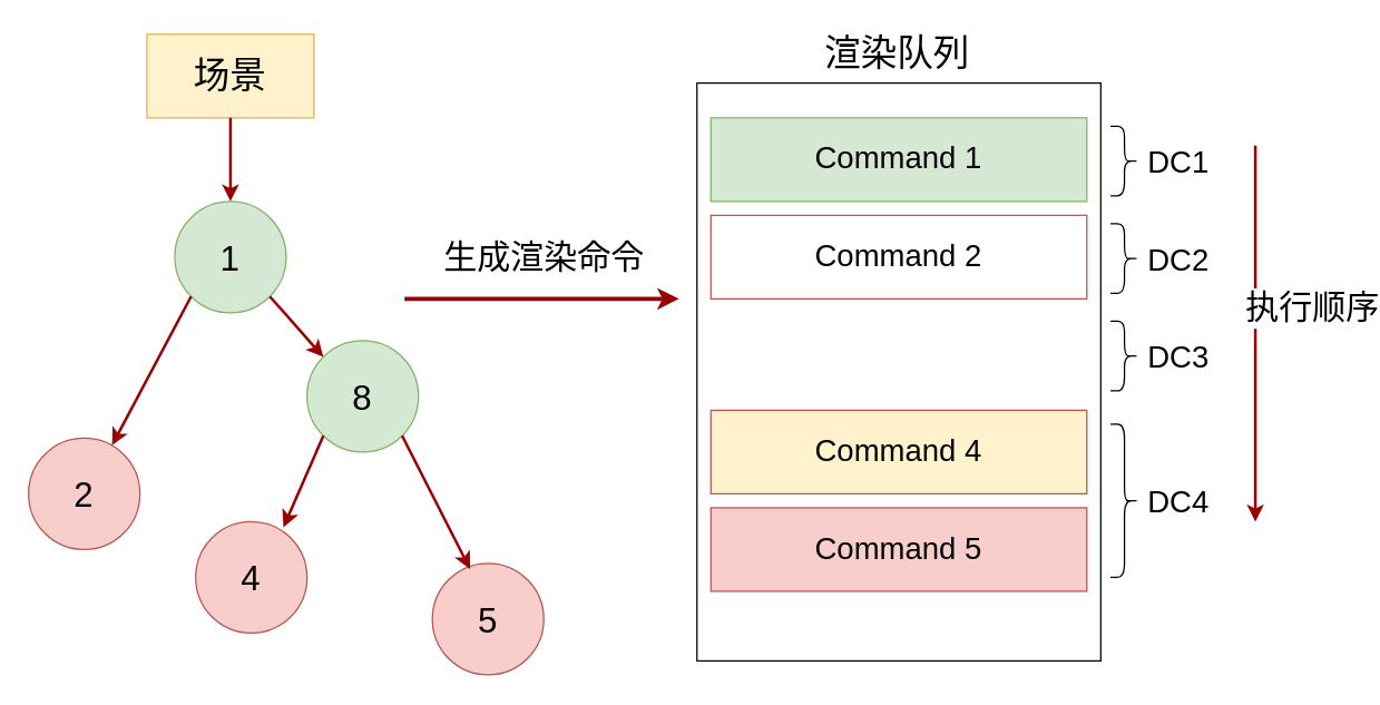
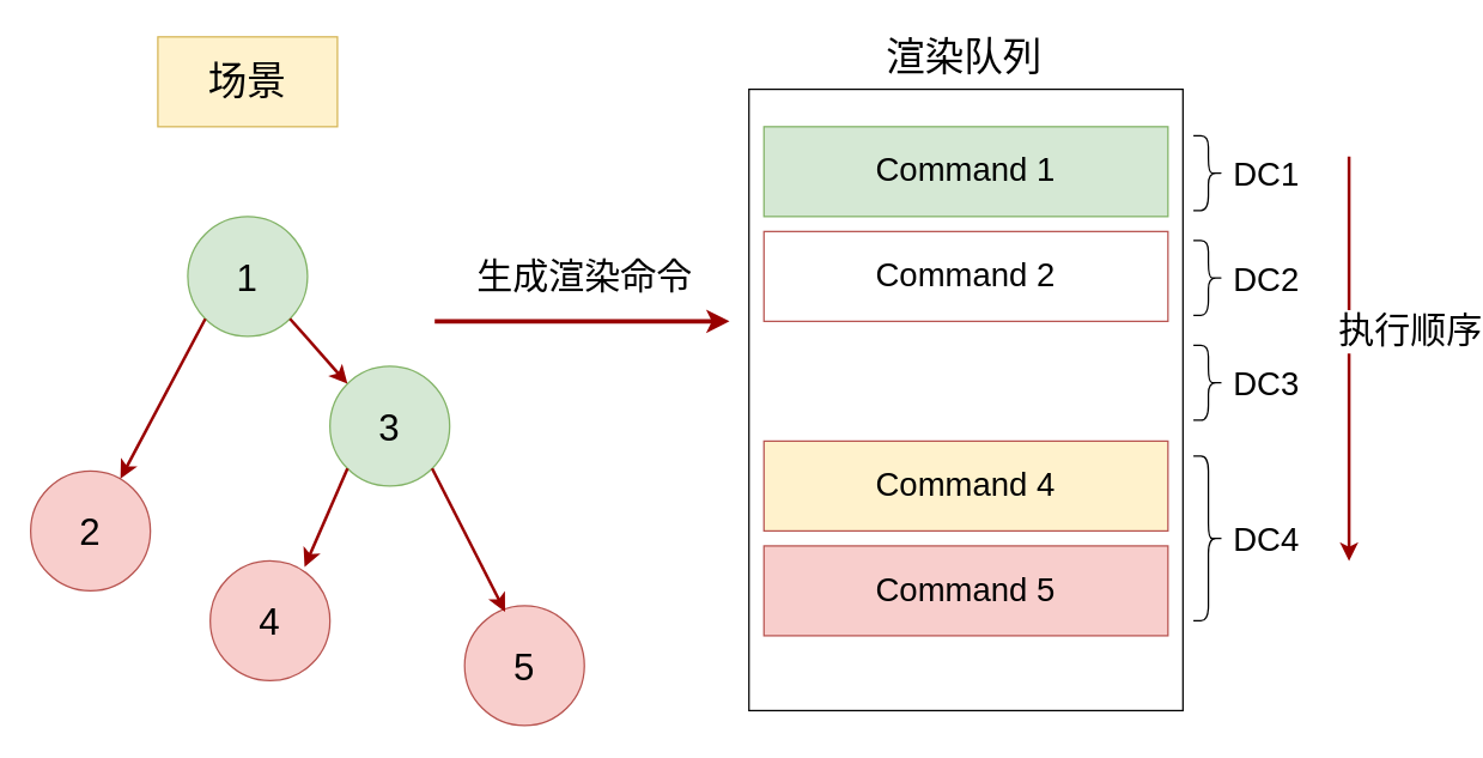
  <mxCell id="0" />
  <mxCell id="1" parent="0" />
  <mxCell id="2" value="&lt;font style=&quot;font-size: 26px&quot;&gt;场景&lt;/font&gt;" style="rounded=0;whiteSpace=wrap;html=1;fillColor=#fff2cc;strokeColor=#d6b656;" vertex="1" parent="1"><mxGeometry x="105" y="24" width="120" height="60" as="geometry" /></mxCell>
  <mxCell id="3" value="&lt;font style=&quot;font-size: 25px&quot;&gt;1&lt;/font&gt;" style="ellipse;whiteSpace=wrap;html=1;aspect=fixed;fillColor=#d5e8d4;strokeColor=#82b366;" vertex="1" parent="1"><mxGeometry x="125" y="144" width="80" height="80" as="geometry" /></mxCell>
- <mxCell id="4" style="edgeStyle=none;comic=0;orthogonalLoop=1;jettySize=auto;html=1;exitX=0.5;exitY=1;exitDx=0;exitDy=0;strokeColor=#990000;strokeWidth=2;fontColor=#000000;fontSize=14;entryX=0.5;entryY=0;entryDx=0;entryDy=0;" edge="1" parent="1" source="2" target="3"><mxGeometry relative="1" as="geometry"><mxPoint x="167.5" y="94" as="sourcePoint" /><mxPoint x="167.5" y="300" as="targetPoint" /></mxGeometry></mxCell>
  <mxCell id="5" value="&lt;font style=&quot;font-size: 25px&quot;&gt;2&lt;/font&gt;" style="ellipse;whiteSpace=wrap;html=1;aspect=fixed;fillColor=#f8cecc;strokeColor=#b85450;" vertex="1" parent="1"><mxGeometry x="20" y="314" width="80" height="80" as="geometry" /></mxCell>
  <mxCell id="6" style="edgeStyle=none;comic=0;orthogonalLoop=1;jettySize=auto;html=1;exitX=0;exitY=1;exitDx=0;exitDy=0;strokeColor=#990000;strokeWidth=2;fontColor=#000000;fontSize=14;entryX=0.75;entryY=0.063;entryDx=0;entryDy=0;entryPerimeter=0;" edge="1" parent="1" source="3" target="5"><mxGeometry relative="1" as="geometry"><mxPoint x="165" y="244" as="sourcePoint" /><mxPoint x="165" y="304" as="targetPoint" /></mxGeometry></mxCell>
- <mxCell id="7" value="&lt;font style=&quot;font-size: 25px&quot;&gt;8&lt;/font&gt;" style="ellipse;whiteSpace=wrap;html=1;aspect=fixed;fillColor=#d5e8d4;strokeColor=#82b366;" vertex="1" parent="1"><mxGeometry x="220" y="244" width="80" height="80" as="geometry" /></mxCell>
+ <mxCell id="7" value="&lt;font style=&quot;font-size: 25px&quot;&gt;3&lt;/font&gt;" style="ellipse;whiteSpace=wrap;html=1;aspect=fixed;fillColor=#d5e8d4;strokeColor=#82b366;" vertex="1" parent="1"><mxGeometry x="220" y="244" width="80" height="80" as="geometry" /></mxCell>
  <mxCell id="8" style="edgeStyle=none;comic=0;orthogonalLoop=1;jettySize=auto;html=1;exitX=1;exitY=1;exitDx=0;exitDy=0;strokeColor=#990000;strokeWidth=2;fontColor=#000000;fontSize=14;entryX=0;entryY=0;entryDx=0;entryDy=0;" edge="1" parent="1" source="3" target="7"><mxGeometry relative="1" as="geometry"><mxPoint x="146.716" y="222.284" as="sourcePoint" /><mxPoint x="98.284" y="335.716" as="targetPoint" /></mxGeometry></mxCell>
  <mxCell id="9" value="&lt;font style=&quot;font-size: 25px&quot;&gt;4&lt;/font&gt;" style="ellipse;whiteSpace=wrap;html=1;aspect=fixed;fillColor=#f8cecc;strokeColor=#b85450;" vertex="1" parent="1"><mxGeometry x="140" y="374" width="80" height="80" as="geometry" /></mxCell>
  <mxCell id="10" value="&lt;font style=&quot;font-size: 25px&quot;&gt;5&lt;/font&gt;" style="ellipse;whiteSpace=wrap;html=1;aspect=fixed;fillColor=#f8cecc;strokeColor=#b85450;" vertex="1" parent="1"><mxGeometry x="310" y="404" width="80" height="80" as="geometry" /></mxCell>
  <mxCell id="11" style="edgeStyle=none;comic=0;orthogonalLoop=1;jettySize=auto;html=1;exitX=0;exitY=1;exitDx=0;exitDy=0;strokeColor=#990000;strokeWidth=2;fontColor=#000000;fontSize=14;entryX=0.788;entryY=0.05;entryDx=0;entryDy=0;entryPerimeter=0;" edge="1" parent="1" source="7" target="9"><mxGeometry relative="1" as="geometry"><mxPoint x="230.784" y="323.784" as="sourcePoint" /><mxPoint x="269.216" y="367.216" as="targetPoint" /></mxGeometry></mxCell>
  <mxCell id="12" style="edgeStyle=none;comic=0;orthogonalLoop=1;jettySize=auto;html=1;exitX=1;exitY=1;exitDx=0;exitDy=0;strokeColor=#990000;strokeWidth=2;fontColor=#000000;fontSize=14;entryX=0.338;entryY=0.05;entryDx=0;entryDy=0;entryPerimeter=0;" edge="1" parent="1" source="7" target="10"><mxGeometry relative="1" as="geometry"><mxPoint x="310.784" y="343.784" as="sourcePoint" /><mxPoint x="349.216" y="387.216" as="targetPoint" /></mxGeometry></mxCell>
  <mxCell id="13" style="edgeStyle=none;comic=0;orthogonalLoop=1;jettySize=auto;html=1;strokeColor=#990000;strokeWidth=3;fontColor=#000000;fontSize=14;" edge="1" parent="1"><mxGeometry relative="1" as="geometry"><mxPoint x="290" y="214" as="sourcePoint" /><mxPoint x="487" y="214" as="targetPoint" /></mxGeometry></mxCell>
  <mxCell id="14" value="&lt;font style=&quot;font-size: 24px&quot;&gt;生成渲染命令&lt;/font&gt;" style="text;html=1;resizable=0;points=[];align=center;verticalAlign=middle;labelBackgroundColor=#ffffff;" vertex="1" connectable="0" parent="13"><mxGeometry x="-0.356" y="-2" relative="1" as="geometry"><mxPoint x="36" y="-32" as="offset" /></mxGeometry></mxCell>
  <mxCell id="15" value="&lt;span style=&quot;font-size: 26px&quot;&gt;渲染队列&lt;/span&gt;" style="text;html=1;resizable=0;points=[];autosize=1;align=left;verticalAlign=top;spacingTop=-4;" vertex="1" parent="1"><mxGeometry x="590" y="20" width="120" height="20" as="geometry" /></mxCell>
  <mxCell id="16" value="" style="whiteSpace=wrap;html=1;" vertex="1" parent="1"><mxGeometry x="500" y="59" width="290" height="415" as="geometry" /></mxCell>
  <mxCell id="17" value="&lt;font&gt;&lt;span style=&quot;font-size: 22px&quot;&gt;Command 1&lt;/span&gt;&lt;/font&gt;" style="rounded=0;whiteSpace=wrap;html=1;fillColor=#d5e8d4;strokeColor=#82b366;fontStyle=0" vertex="1" parent="1"><mxGeometry x="510" y="84" width="270" height="60" as="geometry" /></mxCell>
  <mxCell id="18" value="&lt;font&gt;&lt;span style=&quot;font-size: 22px&quot;&gt;Command 2&lt;/span&gt;&lt;/font&gt;" style="rounded=0;whiteSpace=wrap;html=1;fillColor=#ffffff;strokeColor=#b85450;fontStyle=0;" vertex="1" parent="1"><mxGeometry x="510" y="154" width="270" height="60" as="geometry" /></mxCell>
  <mxCell id="19" value="&lt;font&gt;&lt;span style=&quot;font-size: 22px&quot;&gt;Command 4&lt;br&gt;&lt;/span&gt;&lt;/font&gt;" style="rounded=0;whiteSpace=wrap;html=1;fillColor=#fff2cc;strokeColor=#b85450;fontStyle=0;" vertex="1" parent="1"><mxGeometry x="510" y="294" width="270" height="60" as="geometry" /></mxCell>
  <mxCell id="20" value="&lt;font&gt;&lt;span style=&quot;font-size: 22px&quot;&gt;Command 5&lt;/span&gt;&lt;/font&gt;" style="rounded=0;whiteSpace=wrap;html=1;fillColor=#f8cecc;strokeColor=#b85450;fontStyle=0" vertex="1" parent="1"><mxGeometry x="510" y="364" width="270" height="60" as="geometry" /></mxCell>
  <mxCell id="21" style="edgeStyle=none;comic=0;orthogonalLoop=1;jettySize=auto;html=1;strokeColor=#990000;strokeWidth=2;fontColor=#000000;fontSize=14;" edge="1" parent="1"><mxGeometry relative="1" as="geometry"><mxPoint x="901" y="104" as="sourcePoint" /><mxPoint x="901" y="374" as="targetPoint" /></mxGeometry></mxCell>
  <mxCell id="22" value="&lt;font style=&quot;font-size: 24px&quot;&gt;执行顺序&lt;/font&gt;" style="text;html=1;resizable=0;points=[];align=center;verticalAlign=middle;labelBackgroundColor=#ffffff;" vertex="1" connectable="0" parent="21"><mxGeometry x="-0.109" relative="1" as="geometry"><mxPoint x="40" y="-3.5" as="offset" /></mxGeometry></mxCell>
  <mxCell id="23" value="" style="shape=curlyBracket;whiteSpace=wrap;html=1;rounded=1;rotation=180;" vertex="1" parent="1"><mxGeometry x="797" y="304" width="20" height="110" as="geometry" /></mxCell>
  <mxCell id="24" value="" style="shape=curlyBracket;whiteSpace=wrap;html=1;rounded=1;rotation=180;" vertex="1" parent="1"><mxGeometry x="797" y="90" width="20" height="50" as="geometry" /></mxCell>
  <mxCell id="25" value="" style="shape=curlyBracket;whiteSpace=wrap;html=1;rounded=1;rotation=180;" vertex="1" parent="1"><mxGeometry x="797" y="160" width="20" height="50" as="geometry" /></mxCell>
  <mxCell id="26" value="" style="shape=curlyBracket;whiteSpace=wrap;html=1;rounded=1;rotation=180;" vertex="1" parent="1"><mxGeometry x="797" y="230" width="20" height="50" as="geometry" /></mxCell>
  <mxCell id="27" value="&lt;font style=&quot;font-size: 22px&quot;&gt;DC1&lt;/font&gt;" style="text;html=1;resizable=0;points=[];autosize=1;align=left;verticalAlign=top;spacingTop=-4;" vertex="1" parent="1"><mxGeometry x="822" y="101" width="60" height="20" as="geometry" /></mxCell>
  <mxCell id="28" value="&lt;font style=&quot;font-size: 22px&quot;&gt;DC2&lt;/font&gt;" style="text;html=1;resizable=0;points=[];autosize=1;align=left;verticalAlign=top;spacingTop=-4;" vertex="1" parent="1"><mxGeometry x="822" y="171" width="60" height="20" as="geometry" /></mxCell>
  <mxCell id="29" value="&lt;font style=&quot;font-size: 22px&quot;&gt;DC3&lt;/font&gt;" style="text;html=1;resizable=0;points=[];autosize=1;align=left;verticalAlign=top;spacingTop=-4;" vertex="1" parent="1"><mxGeometry x="822" y="241" width="60" height="20" as="geometry" /></mxCell>
  <mxCell id="30" value="&lt;font style=&quot;font-size: 22px&quot;&gt;DC4&lt;/font&gt;" style="text;html=1;resizable=0;points=[];autosize=1;align=left;verticalAlign=top;spacingTop=-4;" vertex="1" parent="1"><mxGeometry x="822" y="345" width="60" height="20" as="geometry" /></mxCell>
